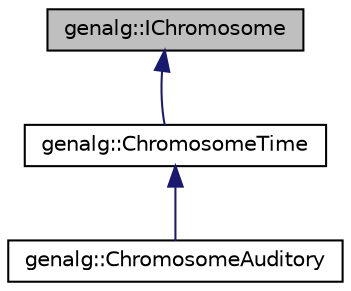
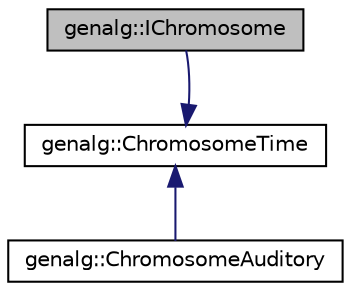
  digraph {
    node [color=black fillcolor=white fontname=Helvetica fontsize=10 shape=record style=filled]
    edge [color=midnightblue dir=back fontname=Helvetica fontsize=10 labelfontname=Helvetica labelfontsize=10 style=solid]
    n1 [fillcolor=grey75 fontcolor=black height=0.2 label="genalg::IChromosome" width=0.4]
    n2 [height=0.2 label="genalg::ChromosomeTime" width=0.4]
    n3 [height=0.2 label="genalg::ChromosomeAuditory" width=0.4]
-   n1 -> n2
+   n2 -> n1
    n2 -> n3
  }
